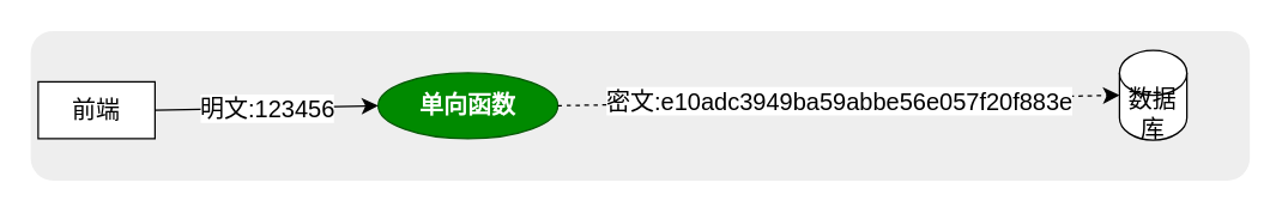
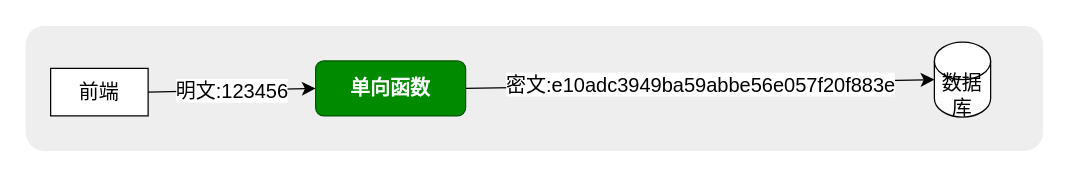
  <mxCell id="0" />
  <mxCell id="1" parent="0" />
  <mxCell id="2" value="" style="rounded=1;whiteSpace=wrap;html=1;fontSize=16;fillColor=#eeeeee;strokeColor=none;" vertex="1" parent="1"><mxGeometry x="20" y="20" width="814" height="100" as="geometry" /></mxCell>
  <mxCell id="3" value="数据库" style="shape=cylinder3;whiteSpace=wrap;html=1;boundedLbl=1;backgroundOutline=1;size=15;fontSize=16;" vertex="1" parent="1"><mxGeometry x="747" y="33" width="45" height="60" as="geometry" /></mxCell>
- <mxCell id="4" value="单向函数" style="ellipse;whiteSpace=wrap;html=1;fontSize=16;fillColor=#008a00;fontColor=#ffffff;strokeColor=#005700;fontStyle=1;" vertex="1" parent="1"><mxGeometry x="252" y="48" width="120" height="44" as="geometry" /></mxCell>
- <mxCell id="5" value="前端" style="rounded=0;whiteSpace=wrap;html=1;fontSize=16;" vertex="1" parent="1"><mxGeometry x="25" y="54" width="78" height="38" as="geometry" /></mxCell>
+ <mxCell id="4" value="单向函数" style="rounded=1;whiteSpace=wrap;html=1;fontSize=16;fillColor=#008a00;fontColor=#ffffff;strokeColor=#005700;fontStyle=1" vertex="1" parent="1"><mxGeometry x="252" y="48" width="120" height="44" as="geometry" /></mxCell>
+ <mxCell id="5" value="前端" style="rounded=0;whiteSpace=wrap;html=1;fontSize=16;" vertex="1" parent="1"><mxGeometry x="40" y="54" width="78" height="38" as="geometry" /></mxCell>
  <mxCell id="6" value="" style="endArrow=classic;html=1;rounded=0;fontSize=12;startSize=8;endSize=8;curved=1;exitX=1;exitY=0.5;exitDx=0;exitDy=0;entryX=0;entryY=0.5;entryDx=0;entryDy=0;" edge="1" parent="1" source="5" target="4"><mxGeometry relative="1" as="geometry"><mxPoint x="366" y="183" as="sourcePoint" /><mxPoint x="466" y="183" as="targetPoint" /></mxGeometry></mxCell>
  <mxCell id="7" value="明文:123456" style="edgeLabel;resizable=0;html=1;align=center;verticalAlign=middle;fontSize=16;" connectable="0" vertex="1" parent="6"><mxGeometry relative="1" as="geometry" /></mxCell>
- <mxCell id="8" value="" style="endArrow=classic;html=1;rounded=0;fontSize=12;startSize=8;endSize=8;curved=1;entryX=0;entryY=0.5;entryDx=0;entryDy=0;entryPerimeter=0;exitX=1;exitY=0.5;exitDx=0;exitDy=0;dashed=1;" edge="1" parent="1" source="4" target="3"><mxGeometry relative="1" as="geometry"><mxPoint x="511" y="20" as="sourcePoint" /><mxPoint x="356" y="83" as="targetPoint" /></mxGeometry></mxCell>
+ <mxCell id="8" value="" style="endArrow=classic;html=1;rounded=0;fontSize=12;startSize=8;endSize=8;curved=1;entryX=0;entryY=0.5;entryDx=0;entryDy=0;entryPerimeter=0;exitX=1;exitY=0.5;exitDx=0;exitDy=0;" edge="1" parent="1" source="4" target="3"><mxGeometry relative="1" as="geometry"><mxPoint x="511" y="20" as="sourcePoint" /><mxPoint x="356" y="83" as="targetPoint" /></mxGeometry></mxCell>
  <mxCell id="9" value="密文:e10adc3949ba59abbe56e057f20f883e" style="edgeLabel;resizable=0;html=1;align=center;verticalAlign=middle;fontSize=16;" connectable="0" vertex="1" parent="8"><mxGeometry relative="1" as="geometry" /></mxCell>
